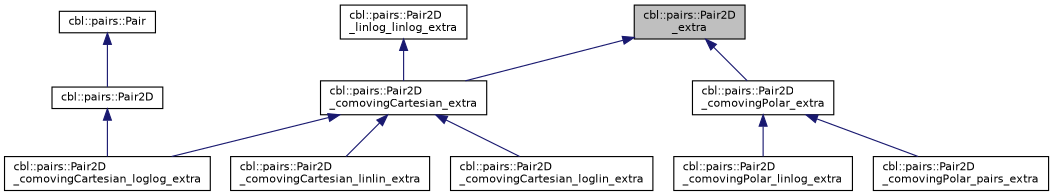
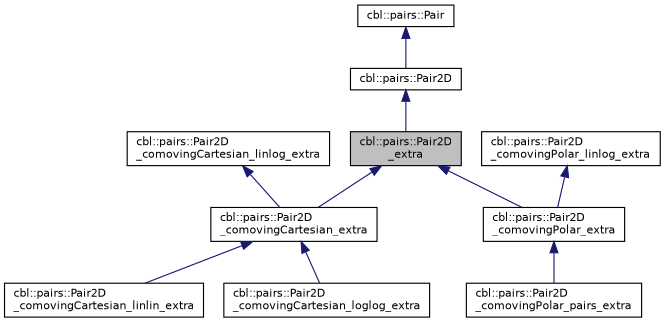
  digraph {
    rankdir=TB
    node [color=black fillcolor=white fontname=Helvetica fontsize=10 shape=record style=filled]
    edge [color=midnightblue dir=back fontname=Helvetica fontsize=10 labelfontname=Helvetica labelfontsize=10 style=solid]
    n1 [fillcolor=grey75 fontcolor=black height=0.2 label="cbl::pairs::Pair2D\l_extra" width=0.4]
    n2 [height=0.2 label="cbl::pairs::Pair2D\l_comovingCartesian_extra" width=0.4]
    n3 [height=0.2 label="cbl::pairs::Pair2D\l_comovingPolar_extra" width=0.4]
    n4 [height=0.2 label="cbl::pairs::Pair2D\l_comovingCartesian_linlin_extra" width=0.4]
-   n5 [height=0.2 label="cbl::pairs::Pair2D\l_comovingCartesian_loglin_extra" width=0.4]
    n6 [height=0.2 label="cbl::pairs::Pair2D\l_comovingCartesian_loglog_extra" width=0.4]
    n7 [height=0.2 label="cbl::pairs::Pair2D\l_comovingPolar_linlog_extra" width=0.4]
    n8 [height=0.2 label="cbl::pairs::Pair2D\l_comovingPolar_pairs_extra" width=0.4]
    n9 [height=0.2 label="cbl::pairs::Pair2D" width=0.4]
    n10 [height=0.2 label="cbl::pairs::Pair" width=0.4]
-   n11 [height=0.2 label="cbl::pairs::Pair2D\l_linlog_linlog_extra" width=0.4]
+   n11 [height=0.2 label="cbl::pairs::Pair2D\l_comovingCartesian_linlog_extra" width=0.4]
    n1 -> n2
    n1 -> n3
    n2 -> n4
-   n2 -> n5
    n2 -> n6
-   n3 -> n7
+   n7 -> n3
    n3 -> n8
-   n9 -> n6
+   n9 -> n1
    n10 -> n9
    n11 -> n2
  }
